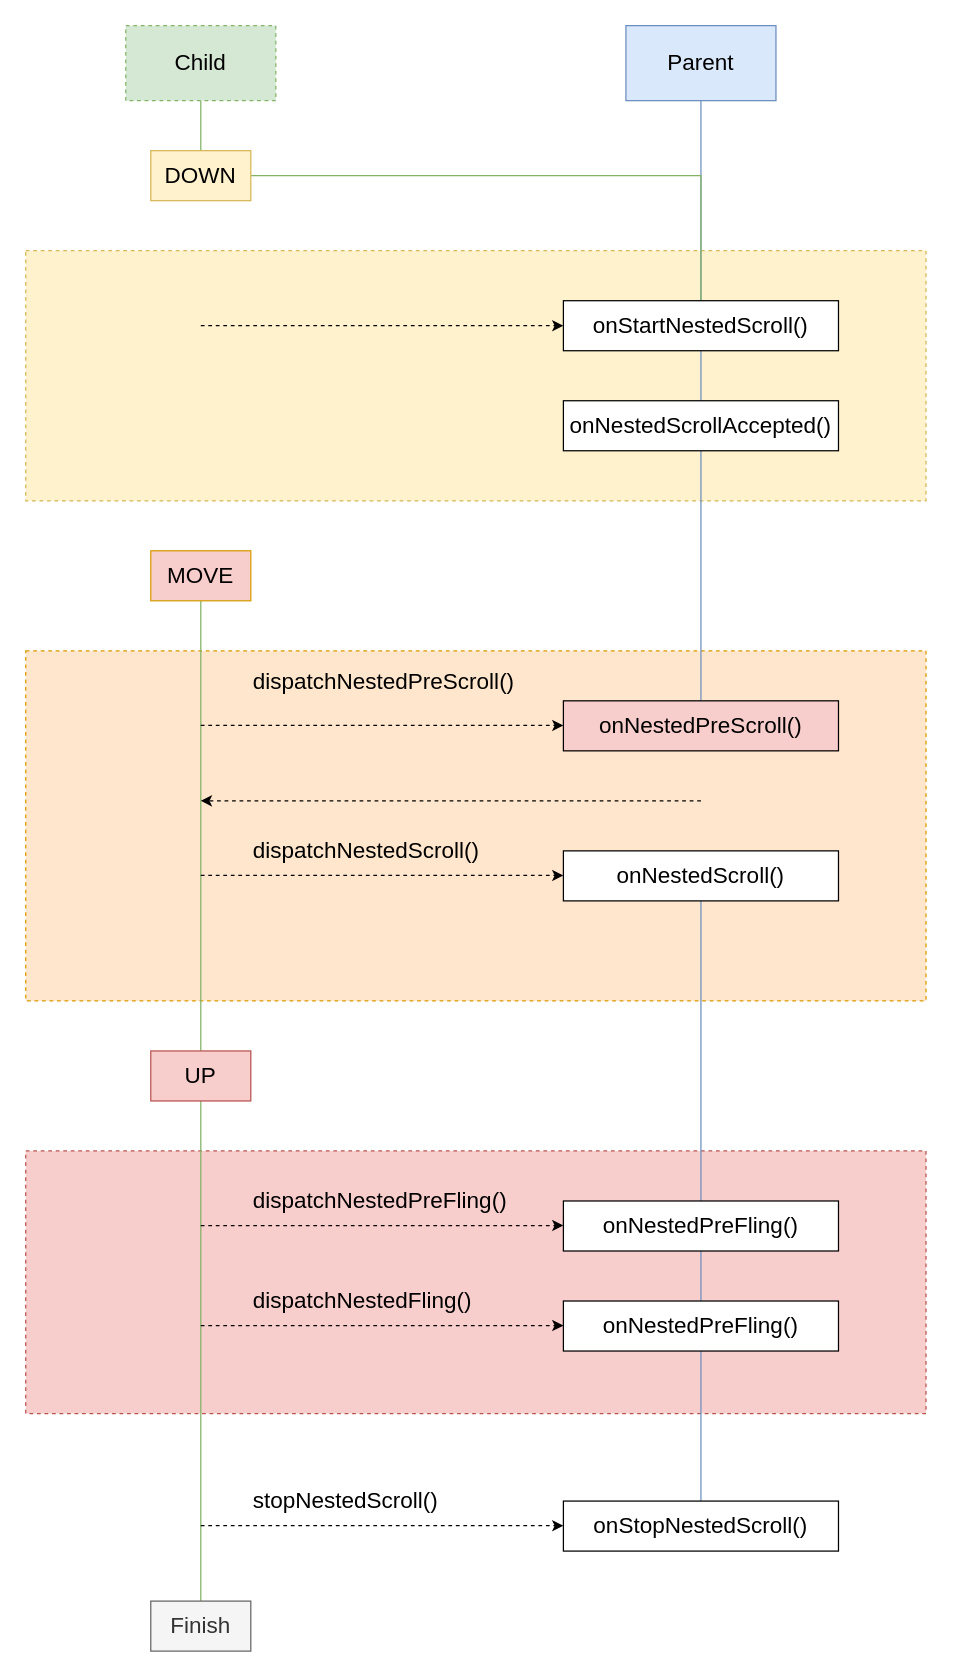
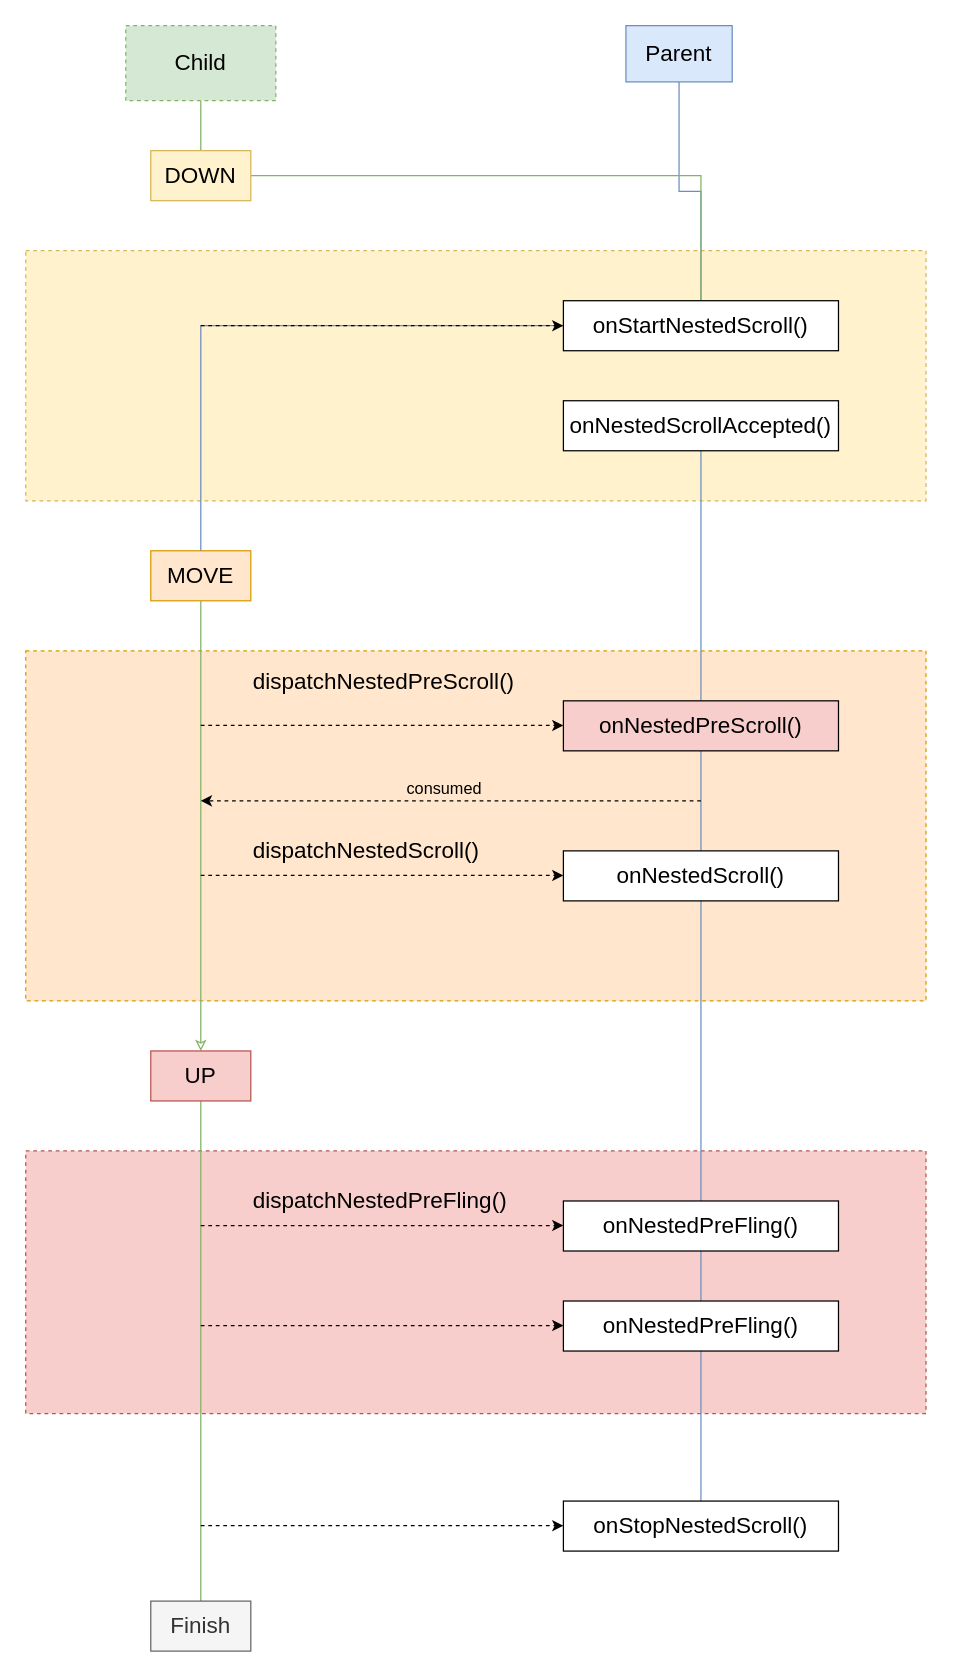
  <mxCell id="0" />
  <mxCell id="1" parent="0" />
  <mxCell id="2" value="" style="rounded=0;whiteSpace=wrap;html=1;fontSize=18;fillColor=#f8cecc;dashed=1;strokeColor=#b85450;" vertex="1" parent="1"><mxGeometry x="20" y="920" width="720" height="210" as="geometry" /></mxCell>
  <mxCell id="3" value="" style="rounded=0;whiteSpace=wrap;html=1;fontSize=18;fillColor=#ffe6cc;dashed=1;strokeColor=#d79b00;" vertex="1" parent="1"><mxGeometry x="20" y="520" width="720" height="280" as="geometry" /></mxCell>
  <mxCell id="4" value="" style="rounded=0;whiteSpace=wrap;html=1;fontSize=18;fillColor=#fff2cc;dashed=1;strokeColor=#d6b656;" vertex="1" parent="1"><mxGeometry x="20" y="200" width="720" height="200" as="geometry" /></mxCell>
  <mxCell id="5" style="edgeStyle=orthogonalEdgeStyle;orthogonalLoop=1;jettySize=auto;html=1;entryX=0.5;entryY=0;entryDx=0;entryDy=0;fontSize=18;rounded=0;endArrow=none;endFill=0;fillColor=#d5e8d4;strokeColor=#82b366;" edge="1" parent="1" source="6" target="10"><mxGeometry relative="1" as="geometry" /></mxCell>
  <mxCell id="6" value="Child" style="rounded=0;whiteSpace=wrap;html=1;fillColor=#d5e8d4;strokeColor=#82b366;fontSize=18;dashed=1;" vertex="1" parent="1"><mxGeometry x="100" y="20" width="120" height="60" as="geometry" /></mxCell>
  <mxCell id="7" style="edgeStyle=orthogonalEdgeStyle;rounded=0;orthogonalLoop=1;jettySize=auto;html=1;endArrow=none;endFill=0;fontSize=18;fillColor=#dae8fc;strokeColor=#6c8ebf;" edge="1" parent="1" source="8" target="14"><mxGeometry relative="1" as="geometry" /></mxCell>
- <mxCell id="8" value="Parent" style="rounded=0;whiteSpace=wrap;html=1;fillColor=#dae8fc;strokeColor=#6c8ebf;fontSize=18;" vertex="1" parent="1"><mxGeometry x="500" y="20" width="120" height="60" as="geometry" /></mxCell>
+ <mxCell id="8" value="Parent" style="rounded=0;whiteSpace=wrap;html=1;fillColor=#dae8fc;strokeColor=#6c8ebf;fontSize=18;" vertex="1" parent="1"><mxGeometry x="500" y="20" width="85" height="45" as="geometry" /></mxCell>
  <mxCell id="9" value="" style="edgeStyle=orthogonalEdgeStyle;rounded=0;orthogonalLoop=1;jettySize=auto;html=1;endArrow=none;endFill=0;fontSize=18;fillColor=#d5e8d4;strokeColor=#82b366;" edge="1" parent="1" source="10" target="14"><mxGeometry relative="1" as="geometry" /></mxCell>
  <mxCell id="10" value="DOWN" style="rounded=0;whiteSpace=wrap;html=1;fontSize=18;fillColor=#fff2cc;strokeColor=#d6b656;" vertex="1" parent="1"><mxGeometry x="120" y="120" width="80" height="40" as="geometry" /></mxCell>
- <mxCell id="11" style="edgeStyle=orthogonalEdgeStyle;rounded=0;orthogonalLoop=1;jettySize=auto;html=1;entryX=0.5;entryY=0;entryDx=0;entryDy=0;endArrow=none;endFill=0;fontSize=18;fillColor=#d5e8d4;strokeColor=#82b366;" edge="1" parent="1" source="12" target="23"><mxGeometry relative="1" as="geometry" /></mxCell>
- <mxCell id="12" value="MOVE" style="rounded=0;whiteSpace=wrap;html=1;fontSize=18;fillColor=#f8cecc;strokeColor=#d79b00;" vertex="1" parent="1"><mxGeometry x="120" y="440" width="80" height="40" as="geometry" /></mxCell>
- <mxCell id="13" style="edgeStyle=orthogonalEdgeStyle;rounded=0;orthogonalLoop=1;jettySize=auto;html=1;entryX=0.5;entryY=0;entryDx=0;entryDy=0;endArrow=none;endFill=0;fontSize=18;fillColor=#dae8fc;strokeColor=#6c8ebf;" edge="1" parent="1" source="14" target="16"><mxGeometry relative="1" as="geometry" /></mxCell>
+ <mxCell id="11" style="edgeStyle=orthogonalEdgeStyle;rounded=0;orthogonalLoop=1;jettySize=auto;html=1;entryX=0.5;entryY=0;entryDx=0;entryDy=0;endArrow=classic;endFill=0;fontSize=18;fillColor=#d5e8d4;strokeColor=#82b366;" edge="1" parent="1" source="12" target="23"><mxGeometry relative="1" as="geometry" /></mxCell>
+ <mxCell id="12" value="MOVE" style="rounded=0;whiteSpace=wrap;html=1;fontSize=18;fillColor=#ffe6cc;strokeColor=#d79b00;" vertex="1" parent="1"><mxGeometry x="120" y="440" width="80" height="40" as="geometry" /></mxCell>
+ <mxCell id="13" style="edgeStyle=orthogonalEdgeStyle;rounded=0;orthogonalLoop=1;jettySize=auto;html=1;endArrow=none;endFill=0;fontSize=18;fillColor=#dae8fc;strokeColor=#6c8ebf;" edge="1" parent="1" source="14" target="12"><mxGeometry relative="1" as="geometry" /></mxCell>
  <mxCell id="14" value="onStartNestedScroll()" style="rounded=0;whiteSpace=wrap;html=1;fontSize=18;" vertex="1" parent="1"><mxGeometry x="450" y="240" width="220" height="40" as="geometry" /></mxCell>
  <mxCell id="15" style="edgeStyle=orthogonalEdgeStyle;rounded=0;orthogonalLoop=1;jettySize=auto;html=1;entryX=0.5;entryY=0;entryDx=0;entryDy=0;endArrow=none;endFill=0;fontSize=18;fillColor=#dae8fc;strokeColor=#6c8ebf;" edge="1" parent="1" source="16" target="18"><mxGeometry relative="1" as="geometry" /></mxCell>
  <mxCell id="16" value="onNestedScrollAccepted()" style="rounded=0;whiteSpace=wrap;html=1;fontSize=18;" vertex="1" parent="1"><mxGeometry x="450" y="320" width="220" height="40" as="geometry" /></mxCell>
+ <mxCell id="17" style="edgeStyle=orthogonalEdgeStyle;rounded=0;orthogonalLoop=1;jettySize=auto;html=1;entryX=0.5;entryY=0;entryDx=0;entryDy=0;endArrow=none;endFill=0;fontSize=18;fillColor=#dae8fc;strokeColor=#6c8ebf;" edge="1" parent="1" source="18" target="21"><mxGeometry relative="1" as="geometry" /></mxCell>
  <mxCell id="18" value="onNestedPreScroll()" style="rounded=0;whiteSpace=wrap;html=1;fontSize=18;fillColor=#f8cecc;" vertex="1" parent="1"><mxGeometry x="450" y="560" width="220" height="40" as="geometry" /></mxCell>
  <mxCell id="19" value="dispatchNestedPreScroll()" style="text;html=1;strokeColor=none;fillColor=none;align=left;verticalAlign=middle;whiteSpace=wrap;rounded=0;fontSize=18;" vertex="1" parent="1"><mxGeometry x="200" y="535" width="220" height="20" as="geometry" /></mxCell>
  <mxCell id="20" style="edgeStyle=orthogonalEdgeStyle;rounded=0;orthogonalLoop=1;jettySize=auto;html=1;endArrow=none;endFill=0;fontSize=13;fillColor=#dae8fc;strokeColor=#6c8ebf;" edge="1" parent="1" source="21" target="28"><mxGeometry relative="1" as="geometry" /></mxCell>
  <mxCell id="21" value="onNestedScroll()" style="rounded=0;whiteSpace=wrap;html=1;fontSize=18;" vertex="1" parent="1"><mxGeometry x="450" y="680" width="220" height="40" as="geometry" /></mxCell>
  <mxCell id="22" style="edgeStyle=orthogonalEdgeStyle;rounded=0;orthogonalLoop=1;jettySize=auto;html=1;entryX=0.5;entryY=0;entryDx=0;entryDy=0;endArrow=none;endFill=0;fontSize=13;fillColor=#d5e8d4;strokeColor=#82b366;" edge="1" parent="1" source="23" target="32"><mxGeometry relative="1" as="geometry" /></mxCell>
  <mxCell id="23" value="UP" style="rounded=0;whiteSpace=wrap;html=1;fontSize=18;fillColor=#f8cecc;strokeColor=#b85450;" vertex="1" parent="1"><mxGeometry x="120" y="840" width="80" height="40" as="geometry" /></mxCell>
  <mxCell id="24" value="dispatchNestedScroll()" style="text;html=1;strokeColor=none;fillColor=none;align=left;verticalAlign=middle;whiteSpace=wrap;rounded=0;fontSize=18;" vertex="1" parent="1"><mxGeometry x="200" y="670" width="220" height="20" as="geometry" /></mxCell>
  <mxCell id="25" value="" style="endArrow=classic;html=1;fontSize=18;dashed=1;" edge="1" parent="1"><mxGeometry width="50" height="50" relative="1" as="geometry"><mxPoint x="560" y="640" as="sourcePoint" /><mxPoint x="160" y="640" as="targetPoint" /></mxGeometry></mxCell>
+ <mxCell id="26" value="consumed" style="text;html=1;strokeColor=none;fillColor=none;align=center;verticalAlign=middle;whiteSpace=wrap;rounded=0;fontSize=13;" vertex="1" parent="1"><mxGeometry x="320" y="620" width="70" height="20" as="geometry" /></mxCell>
  <mxCell id="27" value="" style="edgeStyle=orthogonalEdgeStyle;rounded=0;orthogonalLoop=1;jettySize=auto;html=1;endArrow=none;endFill=0;fontSize=13;fillColor=#dae8fc;strokeColor=#6c8ebf;" edge="1" parent="1" source="28" target="34"><mxGeometry relative="1" as="geometry" /></mxCell>
  <mxCell id="28" value="onNestedPreFling()" style="rounded=0;whiteSpace=wrap;html=1;fontSize=18;" vertex="1" parent="1"><mxGeometry x="450" y="960" width="220" height="40" as="geometry" /></mxCell>
  <mxCell id="29" value="" style="endArrow=classic;html=1;fontSize=13;entryX=0;entryY=0.5;entryDx=0;entryDy=0;dashed=1;" edge="1" parent="1" target="14"><mxGeometry width="50" height="50" relative="1" as="geometry"><mxPoint x="160" y="260" as="sourcePoint" /><mxPoint x="360" y="290" as="targetPoint" /></mxGeometry></mxCell>
  <mxCell id="30" value="" style="endArrow=classic;html=1;fontSize=13;entryX=0;entryY=0.5;entryDx=0;entryDy=0;dashed=1;" edge="1" parent="1"><mxGeometry width="50" height="50" relative="1" as="geometry"><mxPoint x="160" y="579.66" as="sourcePoint" /><mxPoint x="450" y="579.66" as="targetPoint" /></mxGeometry></mxCell>
  <mxCell id="31" value="" style="endArrow=classic;html=1;fontSize=13;entryX=0;entryY=0.5;entryDx=0;entryDy=0;dashed=1;" edge="1" parent="1"><mxGeometry width="50" height="50" relative="1" as="geometry"><mxPoint x="160" y="699.66" as="sourcePoint" /><mxPoint x="450" y="699.66" as="targetPoint" /></mxGeometry></mxCell>
  <mxCell id="32" value="Finish" style="rounded=0;whiteSpace=wrap;html=1;fontSize=18;fillColor=#f5f5f5;strokeColor=#666666;fontColor=#333333;" vertex="1" parent="1"><mxGeometry x="120" y="1280" width="80" height="40" as="geometry" /></mxCell>
  <mxCell id="33" style="edgeStyle=orthogonalEdgeStyle;rounded=0;orthogonalLoop=1;jettySize=auto;html=1;entryX=0.5;entryY=0;entryDx=0;entryDy=0;endArrow=none;endFill=0;fontSize=13;fillColor=#dae8fc;strokeColor=#6c8ebf;" edge="1" parent="1" source="34" target="35"><mxGeometry relative="1" as="geometry" /></mxCell>
  <mxCell id="34" value="onNestedPreFling()" style="rounded=0;whiteSpace=wrap;html=1;fontSize=18;" vertex="1" parent="1"><mxGeometry x="450" y="1040" width="220" height="40" as="geometry" /></mxCell>
  <mxCell id="35" value="onStopNestedScroll()" style="rounded=0;whiteSpace=wrap;html=1;fontSize=18;" vertex="1" parent="1"><mxGeometry x="450" y="1200" width="220" height="40" as="geometry" /></mxCell>
- <mxCell id="36" value="stopNestedScroll()" style="text;html=1;strokeColor=none;fillColor=none;align=left;verticalAlign=middle;whiteSpace=wrap;rounded=0;fontSize=18;" vertex="1" parent="1"><mxGeometry x="200" y="1190" width="220" height="20" as="geometry" /></mxCell>
  <mxCell id="37" value="" style="endArrow=classic;html=1;fontSize=13;entryX=0;entryY=0.5;entryDx=0;entryDy=0;dashed=1;" edge="1" parent="1"><mxGeometry width="50" height="50" relative="1" as="geometry"><mxPoint x="160" y="1219.66" as="sourcePoint" /><mxPoint x="450" y="1219.66" as="targetPoint" /></mxGeometry></mxCell>
  <mxCell id="38" value="dispatchNestedPreFling()" style="text;html=1;strokeColor=none;fillColor=none;align=left;verticalAlign=middle;whiteSpace=wrap;rounded=0;fontSize=18;" vertex="1" parent="1"><mxGeometry x="200" y="950" width="220" height="20" as="geometry" /></mxCell>
  <mxCell id="39" value="" style="endArrow=classic;html=1;fontSize=13;entryX=0;entryY=0.5;entryDx=0;entryDy=0;dashed=1;" edge="1" parent="1"><mxGeometry width="50" height="50" relative="1" as="geometry"><mxPoint x="160" y="979.66" as="sourcePoint" /><mxPoint x="450" y="979.66" as="targetPoint" /></mxGeometry></mxCell>
- <mxCell id="40" value="dispatchNestedFling()" style="text;html=1;strokeColor=none;fillColor=none;align=left;verticalAlign=middle;whiteSpace=wrap;rounded=0;fontSize=18;" vertex="1" parent="1"><mxGeometry x="200" y="1030" width="220" height="20" as="geometry" /></mxCell>
  <mxCell id="41" value="" style="endArrow=classic;html=1;fontSize=13;entryX=0;entryY=0.5;entryDx=0;entryDy=0;dashed=1;" edge="1" parent="1"><mxGeometry width="50" height="50" relative="1" as="geometry"><mxPoint x="160" y="1059.66" as="sourcePoint" /><mxPoint x="450" y="1059.66" as="targetPoint" /></mxGeometry></mxCell>
